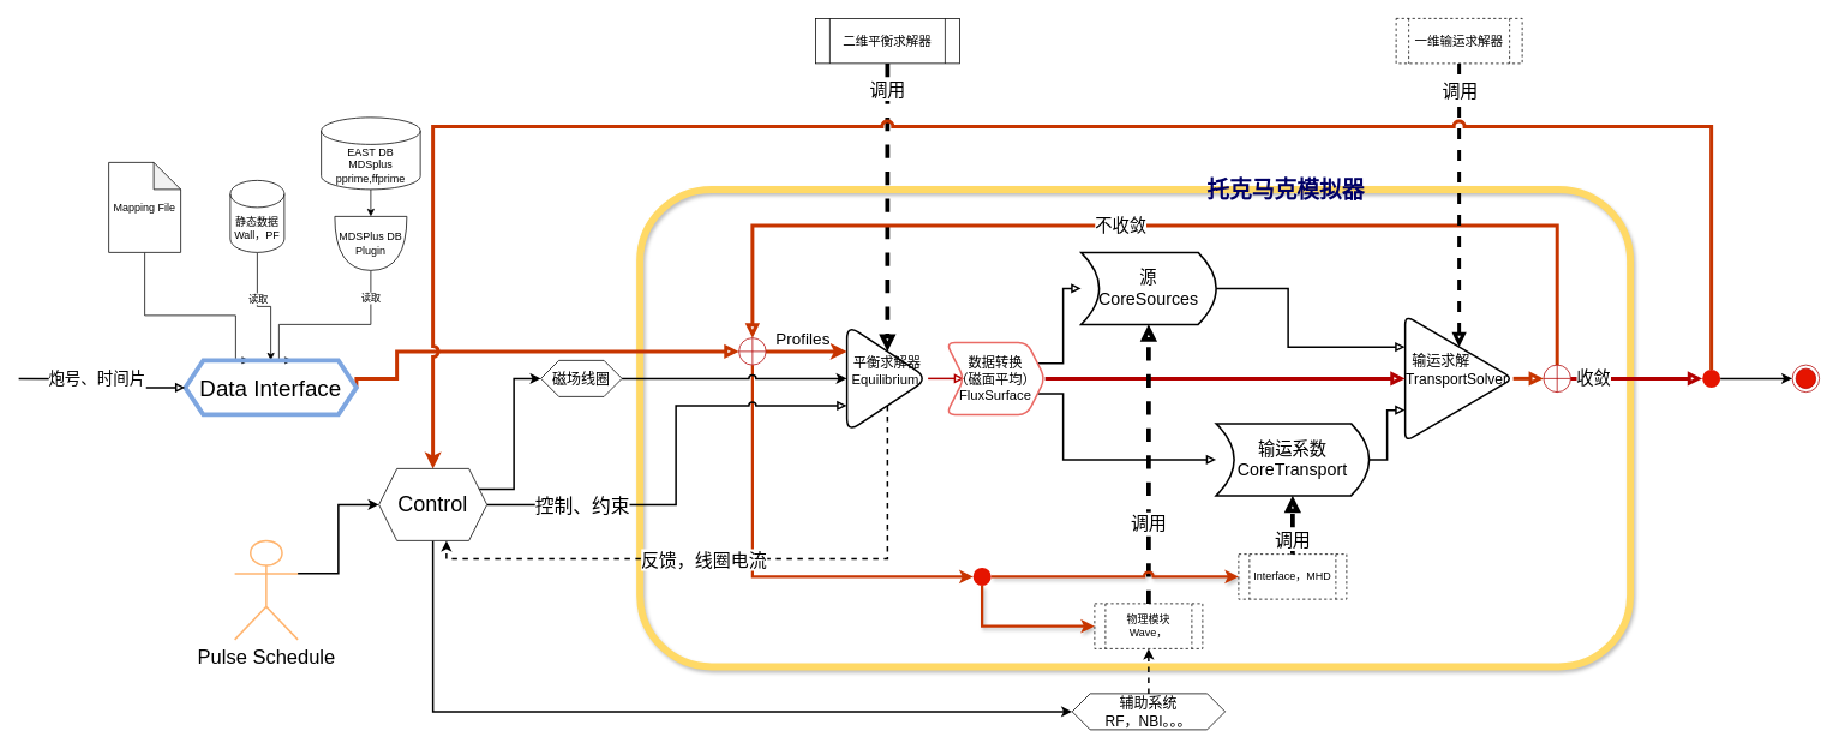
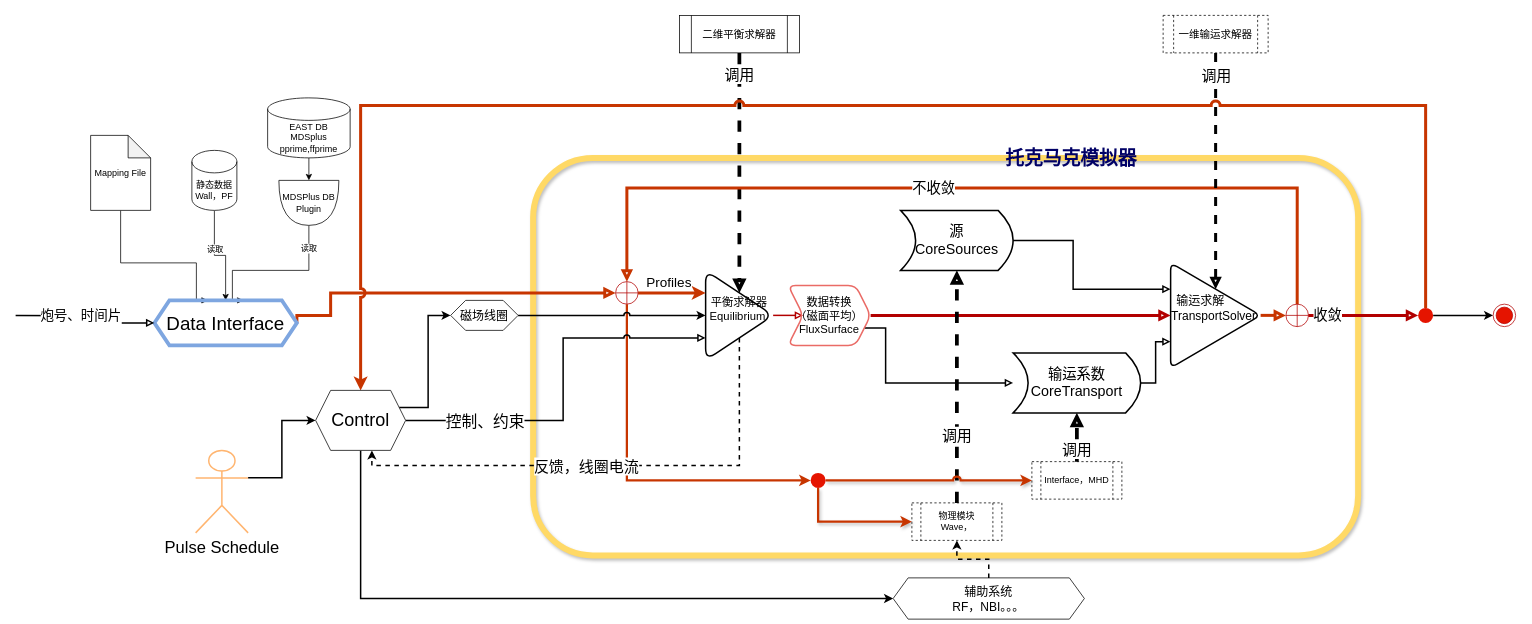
  <mxCell id="0" />
  <mxCell id="1" parent="0" />
  <mxCell id="2" value="" style="rounded=1;whiteSpace=wrap;html=1;shadow=1;sketch=0;strokeWidth=8;fillColor=none;strokeColor=#FFD966;" parent="1" vertex="1"><mxGeometry x="710" y="210" width="1100" height="530" as="geometry" /></mxCell>
  <mxCell id="3" style="edgeStyle=orthogonalEdgeStyle;rounded=0;orthogonalLoop=1;jettySize=auto;html=1;exitX=1;exitY=0.5;exitDx=0;exitDy=0;entryX=0;entryY=0.5;entryDx=0;entryDy=0;endArrow=block;endFill=0;strokeWidth=4;fillColor=#fa6800;strokeColor=#C73500;" parent="1" source="15" target="51" edge="1"><mxGeometry relative="1" as="geometry"><mxPoint x="875" y="420" as="targetPoint" /><Array as="points"><mxPoint x="440" y="420" /><mxPoint x="440" y="390" /></Array></mxGeometry></mxCell>
  <mxCell id="4" style="edgeStyle=orthogonalEdgeStyle;rounded=0;orthogonalLoop=1;jettySize=auto;html=1;exitX=0.5;exitY=1;exitDx=0;exitDy=0;entryX=0;entryY=0.5;entryDx=0;entryDy=0;startArrow=none;startFill=0;strokeWidth=3;fontSize=14;jumpStyle=arc;fillColor=#fa6800;strokeColor=#C73500;" edge="1" parent="1" source="51" target="67"><mxGeometry relative="1" as="geometry" /></mxCell>
  <mxCell id="5" style="edgeStyle=orthogonalEdgeStyle;rounded=0;orthogonalLoop=1;jettySize=auto;html=1;exitX=0.5;exitY=1;exitDx=0;exitDy=0;exitPerimeter=0;entryX=0.5;entryY=0;entryDx=0;entryDy=0;" parent="1" source="7" target="15" edge="1"><mxGeometry relative="1" as="geometry"><mxPoint x="265" y="390" as="targetPoint" /></mxGeometry></mxCell>
  <mxCell id="6" value="读取" style="edgeLabel;html=1;align=center;verticalAlign=middle;resizable=0;points=[];" parent="5" vertex="1" connectable="0"><mxGeometry x="-0.3" relative="1" as="geometry"><mxPoint y="4.71" as="offset" /></mxGeometry></mxCell>
  <mxCell id="7" value="静态数据&lt;br&gt;Wall，PF" style="shape=cylinder3;whiteSpace=wrap;html=1;boundedLbl=1;backgroundOutline=1;size=15;" parent="1" vertex="1"><mxGeometry x="255" y="200" width="60" height="80" as="geometry" /></mxCell>
  <mxCell id="8" style="edgeStyle=orthogonalEdgeStyle;rounded=0;orthogonalLoop=1;jettySize=auto;html=1;exitX=0.5;exitY=1;exitDx=0;exitDy=0;exitPerimeter=0;entryX=0;entryY=0.5;entryDx=0;entryDy=0;entryPerimeter=0;" parent="1" source="9" target="14" edge="1"><mxGeometry relative="1" as="geometry" /></mxCell>
  <mxCell id="9" value="EAST DB&lt;br&gt;MDSplus&lt;br&gt;pprime,ffprime" style="shape=cylinder3;whiteSpace=wrap;html=1;boundedLbl=1;backgroundOutline=1;size=15;" parent="1" vertex="1"><mxGeometry x="356" y="130" width="110" height="80" as="geometry" /></mxCell>
  <mxCell id="10" style="edgeStyle=orthogonalEdgeStyle;rounded=0;orthogonalLoop=1;jettySize=auto;html=1;exitX=0.5;exitY=1;exitDx=0;exitDy=0;exitPerimeter=0;entryX=0.375;entryY=0;entryDx=0;entryDy=0;endArrow=block;endFill=1;startArrow=none;startFill=0;" parent="1" source="11" target="15" edge="1"><mxGeometry relative="1" as="geometry"><mxPoint x="217.5" y="390" as="targetPoint" /><Array as="points"><mxPoint x="160" y="350" /><mxPoint x="261" y="350" /></Array></mxGeometry></mxCell>
  <mxCell id="11" value="Mapping File" style="shape=note;whiteSpace=wrap;html=1;backgroundOutline=1;darkOpacity=0.05;" parent="1" vertex="1"><mxGeometry x="120" y="180" width="80" height="100" as="geometry" /></mxCell>
  <mxCell id="12" style="edgeStyle=orthogonalEdgeStyle;rounded=0;orthogonalLoop=1;jettySize=auto;html=1;exitX=1;exitY=0.5;exitDx=0;exitDy=0;exitPerimeter=0;entryX=0.625;entryY=0;entryDx=0;entryDy=0;" parent="1" source="14" target="15" edge="1"><mxGeometry relative="1" as="geometry"><mxPoint x="312.5" y="390" as="targetPoint" /><Array as="points"><mxPoint x="411" y="360" /><mxPoint x="309" y="360" /></Array></mxGeometry></mxCell>
  <mxCell id="13" value="读取" style="edgeLabel;html=1;align=center;verticalAlign=middle;resizable=0;points=[];" parent="12" vertex="1" connectable="0"><mxGeometry x="-0.469" relative="1" as="geometry"><mxPoint x="-0.05" y="-27.06" as="offset" /></mxGeometry></mxCell>
  <mxCell id="14" value="MDSPlus DB &lt;br&gt;Plugin" style="shape=or;whiteSpace=wrap;html=1;rotation=0;direction=south;" parent="1" vertex="1"><mxGeometry x="371" y="240" width="80" height="60" as="geometry" /></mxCell>
  <mxCell id="15" value="&lt;font style=&quot;font-size: 25px&quot;&gt;Data Interface&lt;/font&gt;" style="shape=hexagon;perimeter=hexagonPerimeter2;whiteSpace=wrap;html=1;fixedSize=1;fillColor=none;strokeColor=#7EA6E0;strokeWidth=5;" parent="1" vertex="1"><mxGeometry x="205" y="400" width="190" height="60" as="geometry" /></mxCell>
  <mxCell id="16" style="edgeStyle=orthogonalEdgeStyle;rounded=0;orthogonalLoop=1;jettySize=auto;html=1;exitX=1;exitY=0.5;exitDx=0;exitDy=0;entryX=0;entryY=0.5;entryDx=0;entryDy=0;endArrow=block;endFill=0;strokeWidth=2;fillColor=#e51400;strokeColor=#B20000;" parent="1" source="19" target="27" edge="1"><mxGeometry relative="1" as="geometry"><Array as="points"><mxPoint x="1050" y="420" /><mxPoint x="1050" y="420" /></Array></mxGeometry></mxCell>
  <mxCell id="17" style="edgeStyle=orthogonalEdgeStyle;rounded=0;orthogonalLoop=1;jettySize=auto;html=1;exitX=0.5;exitY=1;exitDx=0;exitDy=0;entryX=0.625;entryY=1;entryDx=0;entryDy=0;strokeWidth=2;dashed=1;" edge="1" parent="1" source="19" target="60"><mxGeometry relative="1" as="geometry"><Array as="points"><mxPoint x="985" y="620" /><mxPoint x="495" y="620" /></Array></mxGeometry></mxCell>
  <mxCell id="18" value="反馈，线圈电流" style="edgeLabel;html=1;align=center;verticalAlign=middle;resizable=0;points=[];fontSize=20;" vertex="1" connectable="0" parent="17"><mxGeometry x="0.001" y="5" relative="1" as="geometry"><mxPoint x="-35" y="-5" as="offset" /></mxGeometry></mxCell>
  <mxCell id="19" value="&lt;font style=&quot;font-size: 15px&quot;&gt;平衡求解器&lt;br&gt;Equilibrium&amp;nbsp; &amp;nbsp;&amp;nbsp;&lt;/font&gt;" style="triangle;whiteSpace=wrap;html=1;rounded=1;sketch=0;shadow=0;fillColor=none;strokeWidth=2;arcSize=32;" parent="1" vertex="1"><mxGeometry x="940" y="360" width="90" height="120" as="geometry" /></mxCell>
  <mxCell id="20" value="调用" style="edgeStyle=orthogonalEdgeStyle;rounded=0;orthogonalLoop=1;jettySize=auto;html=1;exitX=0.5;exitY=1;exitDx=0;exitDy=0;endArrow=block;endFill=0;dashed=1;strokeWidth=5;fontSize=20;" parent="1" source="21" target="19" edge="1"><mxGeometry x="-0.812" relative="1" as="geometry"><mxPoint y="-1" as="offset" /></mxGeometry></mxCell>
  <mxCell id="21" value="&lt;font style=&quot;font-size: 14px&quot;&gt;二维平衡求解器&lt;/font&gt;" style="shape=process;whiteSpace=wrap;html=1;backgroundOutline=1;" parent="1" vertex="1"><mxGeometry x="905" y="20" width="160" height="50" as="geometry" /></mxCell>
  <mxCell id="22" style="edgeStyle=orthogonalEdgeStyle;rounded=0;orthogonalLoop=1;jettySize=auto;html=1;exitX=1;exitY=0.5;exitDx=0;exitDy=0;endArrow=block;endFill=0;strokeWidth=4;entryX=0;entryY=0.5;entryDx=0;entryDy=0;fillColor=#fa6800;strokeColor=#C73500;" parent="1" source="23" target="52" edge="1"><mxGeometry relative="1" as="geometry"><mxPoint x="1704.6" y="420" as="targetPoint" /></mxGeometry></mxCell>
  <mxCell id="23" value="&lt;font style=&quot;font-size: 16px&quot;&gt;输运求解&amp;nbsp; &amp;nbsp; &amp;nbsp; &amp;nbsp; &amp;nbsp;&lt;br style=&quot;font-size: 16px&quot;&gt;TransportSolver&amp;nbsp; &amp;nbsp; &amp;nbsp;&lt;/font&gt;" style="triangle;whiteSpace=wrap;html=1;rounded=1;sketch=0;shadow=0;strokeWidth=2;fillColor=none;fontSize=16;" parent="1" vertex="1"><mxGeometry x="1560" y="350" width="120" height="140" as="geometry" /></mxCell>
  <mxCell id="24" style="edgeStyle=orthogonalEdgeStyle;rounded=0;orthogonalLoop=1;jettySize=auto;html=1;exitX=1;exitY=0.5;exitDx=0;exitDy=0;endArrow=block;endFill=0;strokeWidth=4;entryX=0;entryY=0.5;entryDx=0;entryDy=0;fillColor=#e51400;strokeColor=#B20000;" parent="1" source="27" target="23" edge="1"><mxGeometry relative="1" as="geometry"><mxPoint x="1420" y="400" as="targetPoint" /></mxGeometry></mxCell>
- <mxCell id="25" style="edgeStyle=orthogonalEdgeStyle;rounded=0;orthogonalLoop=1;jettySize=auto;html=1;endArrow=block;endFill=0;strokeWidth=2;fontSize=19;entryX=0;entryY=0.5;entryDx=0;entryDy=0;exitX=1;exitY=0.25;exitDx=0;exitDy=0;" parent="1" source="27" target="34" edge="1"><mxGeometry relative="1" as="geometry"><mxPoint x="1160" y="360" as="sourcePoint" /><mxPoint x="1180" y="470" as="targetPoint" /></mxGeometry></mxCell>
  <mxCell id="26" style="edgeStyle=orthogonalEdgeStyle;rounded=0;orthogonalLoop=1;jettySize=auto;html=1;exitX=1;exitY=0.75;exitDx=0;exitDy=0;entryX=0;entryY=0.5;entryDx=0;entryDy=0;endArrow=block;endFill=0;strokeWidth=2;fontSize=19;" parent="1" source="27" target="36" edge="1"><mxGeometry relative="1" as="geometry"><Array as="points"><mxPoint x="1180" y="437" /><mxPoint x="1180" y="510" /></Array></mxGeometry></mxCell>
  <mxCell id="27" value="数据转换&lt;br style=&quot;font-size: 15px;&quot;&gt;（磁面平均）&lt;br style=&quot;font-size: 15px;&quot;&gt;FluxSurface" style="shape=step;perimeter=stepPerimeter;whiteSpace=wrap;html=1;fixedSize=1;rounded=1;shadow=0;sketch=0;fillColor=none;strokeWidth=2;fontSize=15;strokeColor=#EA6B66;" parent="1" vertex="1"><mxGeometry x="1050" y="380" width="110" height="80" as="geometry" /></mxCell>
  <mxCell id="28" style="edgeStyle=orthogonalEdgeStyle;rounded=0;orthogonalLoop=1;jettySize=auto;html=1;exitX=0.5;exitY=0;exitDx=0;exitDy=0;entryX=0.5;entryY=0;entryDx=0;entryDy=0;endArrow=block;endFill=0;strokeWidth=4;fillColor=#fa6800;strokeColor=#C73500;" parent="1" source="52" target="51" edge="1"><mxGeometry relative="1" as="geometry"><Array as="points"><mxPoint x="1729" y="250" /><mxPoint x="835" y="250" /></Array><mxPoint x="1728.75" y="401.25" as="sourcePoint" /><mxPoint x="893.75" y="401.25" as="targetPoint" /></mxGeometry></mxCell>
  <mxCell id="29" value="不收敛" style="edgeLabel;html=1;align=center;verticalAlign=middle;resizable=0;points=[];fontSize=19;" parent="28" vertex="1" connectable="0"><mxGeometry x="0.153" y="5" relative="1" as="geometry"><mxPoint x="36.95" y="-5" as="offset" /></mxGeometry></mxCell>
  <mxCell id="30" style="edgeStyle=orthogonalEdgeStyle;rounded=0;orthogonalLoop=1;jettySize=auto;html=1;exitX=1;exitY=0.5;exitDx=0;exitDy=0;endArrow=block;endFill=0;strokeWidth=4;entryX=0;entryY=0.5;entryDx=0;entryDy=0;fillColor=#e51400;strokeColor=#B20000;" parent="1" source="52" edge="1" target="55"><mxGeometry relative="1" as="geometry"><mxPoint x="1870" y="420" as="targetPoint" /><mxPoint x="1747.5" y="420" as="sourcePoint" /></mxGeometry></mxCell>
  <mxCell id="31" value="收敛" style="edgeLabel;html=1;align=center;verticalAlign=middle;resizable=0;points=[];fontSize=19;" parent="30" vertex="1" connectable="0"><mxGeometry x="-0.227" y="-1" relative="1" as="geometry"><mxPoint x="-31.9" y="-1" as="offset" /></mxGeometry></mxCell>
  <mxCell id="32" value="物理模块&lt;br&gt;Wave，" style="shape=process;whiteSpace=wrap;html=1;backgroundOutline=1;dashed=1;" parent="1" vertex="1"><mxGeometry x="1215" y="670" width="120" height="50" as="geometry" /></mxCell>
  <mxCell id="33" style="edgeStyle=orthogonalEdgeStyle;rounded=0;orthogonalLoop=1;jettySize=auto;html=1;exitX=1;exitY=0.5;exitDx=0;exitDy=0;entryX=0;entryY=0.25;entryDx=0;entryDy=0;endArrow=block;endFill=0;strokeWidth=2;fontSize=19;" parent="1" source="34" target="23" edge="1"><mxGeometry relative="1" as="geometry"><Array as="points"><mxPoint x="1430" y="320" /><mxPoint x="1430" y="385" /></Array></mxGeometry></mxCell>
  <mxCell id="34" value="源&lt;br&gt;CoreSources" style="shape=dataStorage;whiteSpace=wrap;html=1;fixedSize=1;rounded=1;shadow=0;sketch=0;strokeColor=#000000;strokeWidth=2;fontSize=19;rotation=0;fillColor=none;flipV=1;flipH=1;" parent="1" vertex="1"><mxGeometry x="1200" y="280" width="150" height="80" as="geometry" /></mxCell>
  <mxCell id="35" style="edgeStyle=orthogonalEdgeStyle;rounded=0;orthogonalLoop=1;jettySize=auto;html=1;exitX=1;exitY=0.5;exitDx=0;exitDy=0;entryX=0;entryY=0.75;entryDx=0;entryDy=0;endArrow=block;endFill=0;strokeWidth=2;fontSize=19;" parent="1" source="36" target="23" edge="1"><mxGeometry relative="1" as="geometry" /></mxCell>
  <mxCell id="36" value="输运系数&lt;br&gt;CoreTransport" style="shape=dataStorage;whiteSpace=wrap;html=1;fixedSize=1;rounded=1;shadow=0;sketch=0;strokeColor=#000000;strokeWidth=2;fontSize=19;rotation=0;fillColor=none;flipV=1;flipH=1;" parent="1" vertex="1"><mxGeometry x="1350" y="470" width="170" height="80" as="geometry" /></mxCell>
  <mxCell id="37" value="Interface，MHD" style="shape=process;whiteSpace=wrap;html=1;backgroundOutline=1;dashed=1;" parent="1" vertex="1"><mxGeometry x="1375" y="615" width="120" height="50" as="geometry" /></mxCell>
  <mxCell id="38" style="edgeStyle=orthogonalEdgeStyle;rounded=0;orthogonalLoop=1;jettySize=auto;html=1;endArrow=block;endFill=0;strokeWidth=4;fontSize=20;dashed=1;" parent="1" source="40" target="23" edge="1"><mxGeometry relative="1" as="geometry" /></mxCell>
  <mxCell id="39" value="调用" style="edgeLabel;html=1;align=center;verticalAlign=middle;resizable=0;points=[];fontSize=20;" parent="38" vertex="1" connectable="0"><mxGeometry x="-0.263" y="-2" relative="1" as="geometry"><mxPoint x="2" y="-86.47" as="offset" /></mxGeometry></mxCell>
  <mxCell id="40" value="一维输运求解器" style="shape=process;whiteSpace=wrap;html=1;backgroundOutline=1;dashed=1;fontSize=14;" parent="1" vertex="1"><mxGeometry x="1550" y="20" width="140" height="50" as="geometry" /></mxCell>
  <mxCell id="41" value="调用" style="edgeStyle=orthogonalEdgeStyle;rounded=0;orthogonalLoop=1;jettySize=auto;html=1;exitX=0.5;exitY=0;exitDx=0;exitDy=0;endArrow=block;endFill=0;dashed=1;strokeWidth=5;entryX=0.5;entryY=1;entryDx=0;entryDy=0;fontSize=20;" parent="1" source="32" target="34" edge="1"><mxGeometry x="-0.419" relative="1" as="geometry"><mxPoint x="1260" y="640" as="sourcePoint" /><mxPoint x="1260" y="420" as="targetPoint" /><mxPoint as="offset" /></mxGeometry></mxCell>
  <mxCell id="42" value="调用" style="edgeStyle=orthogonalEdgeStyle;rounded=0;orthogonalLoop=1;jettySize=auto;html=1;exitX=0.5;exitY=0;exitDx=0;exitDy=0;endArrow=block;endFill=0;dashed=1;strokeWidth=5;entryX=0.5;entryY=1;entryDx=0;entryDy=0;fontSize=20;" parent="1" target="36" edge="1" source="37"><mxGeometry x="-0.502" relative="1" as="geometry"><mxPoint x="1434.5" y="670" as="sourcePoint" /><mxPoint x="1434.5" y="360" as="targetPoint" /><mxPoint as="offset" /></mxGeometry></mxCell>
  <mxCell id="43" value="&lt;font style=&quot;font-size: 25px&quot; color=&quot;#000066&quot;&gt;&lt;b&gt;托克马克模拟器&lt;/b&gt;&lt;/font&gt;" style="text;html=1;strokeColor=none;fillColor=none;align=center;verticalAlign=middle;whiteSpace=wrap;rounded=0;shadow=0;sketch=0;fontSize=16;" parent="1" vertex="1"><mxGeometry x="1315" y="180" width="225" height="60" as="geometry" /></mxCell>
  <mxCell id="44" style="edgeStyle=orthogonalEdgeStyle;rounded=0;orthogonalLoop=1;jettySize=auto;html=1;entryX=0;entryY=0.5;entryDx=0;entryDy=0;endArrow=block;endFill=0;strokeWidth=2;" parent="1" target="15" edge="1"><mxGeometry relative="1" as="geometry"><mxPoint x="20" y="420" as="sourcePoint" /><mxPoint x="155" y="419.5" as="targetPoint" /></mxGeometry></mxCell>
  <mxCell id="45" value="炮号、时间片" style="edgeLabel;html=1;align=center;verticalAlign=middle;resizable=0;points=[];fontSize=18;" parent="44" vertex="1" connectable="0"><mxGeometry x="-0.236" y="4" relative="1" as="geometry"><mxPoint x="12.35" y="4" as="offset" /></mxGeometry></mxCell>
  <mxCell id="46" style="edgeStyle=orthogonalEdgeStyle;rounded=0;orthogonalLoop=1;jettySize=auto;html=1;exitX=1;exitY=0.5;exitDx=0;exitDy=0;entryX=0;entryY=0.75;entryDx=0;entryDy=0;startArrow=none;startFill=0;endArrow=block;endFill=0;strokeWidth=2;fontSize=18;fontColor=#7EA6E0;jumpStyle=arc;" parent="1" source="60" target="19" edge="1"><mxGeometry relative="1" as="geometry"><mxPoint x="680" y="600" as="sourcePoint" /><Array as="points"><mxPoint x="750" y="560" /><mxPoint x="750" y="450" /></Array><mxPoint x="695" y="490" as="targetPoint" /></mxGeometry></mxCell>
  <mxCell id="47" value="&lt;font style=&quot;font-size: 21px&quot; color=&quot;#000000&quot;&gt;控制、约束&lt;/font&gt;" style="edgeLabel;html=1;align=center;verticalAlign=middle;resizable=0;points=[];fontSize=18;fontColor=#7EA6E0;" parent="46" vertex="1" connectable="0"><mxGeometry x="-0.369" y="-1" relative="1" as="geometry"><mxPoint x="-56" y="-1" as="offset" /></mxGeometry></mxCell>
  <mxCell id="48" value="&lt;span style=&quot;color: rgb(0 , 0 , 0) ; font-size: 22px&quot;&gt;Pulse Schedule&lt;/span&gt;" style="shape=umlActor;verticalLabelPosition=bottom;verticalAlign=top;html=1;outlineConnect=0;rounded=1;shadow=0;sketch=0;strokeWidth=2;fillColor=none;fontSize=18;fontColor=#7EA6E0;strokeColor=#FFB570;" parent="1" vertex="1"><mxGeometry x="260" y="600" width="70" height="110" as="geometry" /></mxCell>
  <mxCell id="49" style="edgeStyle=orthogonalEdgeStyle;rounded=0;orthogonalLoop=1;jettySize=auto;html=1;exitX=1;exitY=0.5;exitDx=0;exitDy=0;entryX=0;entryY=0.25;entryDx=0;entryDy=0;strokeWidth=4;fillColor=#fa6800;strokeColor=#C73500;" edge="1" parent="1" source="51" target="19"><mxGeometry relative="1" as="geometry" /></mxCell>
  <mxCell id="50" value="&lt;font style=&quot;font-size: 18px&quot;&gt;Profiles&lt;/font&gt;" style="edgeLabel;html=1;align=center;verticalAlign=middle;resizable=0;points=[];" vertex="1" connectable="0" parent="49"><mxGeometry x="-0.244" relative="1" as="geometry"><mxPoint x="6" y="-15" as="offset" /></mxGeometry></mxCell>
  <mxCell id="51" value="" style="shape=orEllipse;perimeter=ellipsePerimeter;whiteSpace=wrap;html=1;backgroundOutline=1;strokeColor=#B20000;fontColor=#ffffff;fillColor=none;" vertex="1" parent="1"><mxGeometry x="820" y="375" width="30" height="30" as="geometry" /></mxCell>
  <mxCell id="52" value="" style="shape=orEllipse;perimeter=ellipsePerimeter;whiteSpace=wrap;html=1;backgroundOutline=1;strokeColor=#B20000;fontColor=#ffffff;fillColor=none;" vertex="1" parent="1"><mxGeometry x="1713.75" y="405" width="30" height="30" as="geometry" /></mxCell>
  <mxCell id="53" value="" style="edgeStyle=orthogonalEdgeStyle;rounded=0;orthogonalLoop=1;jettySize=auto;html=1;strokeWidth=2;entryX=0;entryY=0.5;entryDx=0;entryDy=0;" edge="1" parent="1" source="55" target="56"><mxGeometry relative="1" as="geometry"><mxPoint x="1990" y="420" as="targetPoint" /></mxGeometry></mxCell>
  <mxCell id="54" style="edgeStyle=orthogonalEdgeStyle;rounded=0;orthogonalLoop=1;jettySize=auto;html=1;exitX=0.5;exitY=0;exitDx=0;exitDy=0;strokeWidth=4;entryX=0.5;entryY=0;entryDx=0;entryDy=0;jumpStyle=arc;fillColor=#fa6800;strokeColor=#C73500;" edge="1" parent="1" source="55" target="60"><mxGeometry relative="1" as="geometry"><mxPoint x="695" y="460" as="targetPoint" /><Array as="points"><mxPoint x="1900" y="140" /><mxPoint x="480" y="140" /></Array></mxGeometry></mxCell>
  <mxCell id="55" value="" style="ellipse;fillColor=#e51400;fontColor=#ffffff;strokeColor=none;" vertex="1" parent="1"><mxGeometry x="1890" y="410" width="20" height="20" as="geometry" /></mxCell>
  <mxCell id="56" value="" style="ellipse;html=1;shape=endState;fillColor=#e51400;strokeColor=#B20000;fontColor=#ffffff;" vertex="1" parent="1"><mxGeometry x="1990" y="405" width="30" height="30" as="geometry" /></mxCell>
  <mxCell id="57" style="edgeStyle=orthogonalEdgeStyle;rounded=0;orthogonalLoop=1;jettySize=auto;html=1;exitX=1;exitY=0.333;exitDx=0;exitDy=0;strokeWidth=2;entryX=0;entryY=0.5;entryDx=0;entryDy=0;exitPerimeter=0;" edge="1" parent="1" source="48" target="60"><mxGeometry relative="1" as="geometry"><mxPoint x="600" y="660" as="targetPoint" /><mxPoint x="440" y="540" as="sourcePoint" /></mxGeometry></mxCell>
  <mxCell id="58" style="edgeStyle=orthogonalEdgeStyle;rounded=0;orthogonalLoop=1;jettySize=auto;html=1;exitX=1;exitY=0.25;exitDx=0;exitDy=0;entryX=0;entryY=0.5;entryDx=0;entryDy=0;strokeWidth=2;" edge="1" parent="1" source="60" target="62"><mxGeometry relative="1" as="geometry" /></mxCell>
  <mxCell id="59" style="edgeStyle=orthogonalEdgeStyle;rounded=0;orthogonalLoop=1;jettySize=auto;html=1;exitX=0.5;exitY=1;exitDx=0;exitDy=0;entryX=0;entryY=0.5;entryDx=0;entryDy=0;strokeWidth=2;" edge="1" parent="1" source="60" target="64"><mxGeometry relative="1" as="geometry" /></mxCell>
  <mxCell id="60" value="&lt;font style=&quot;font-size: 24px&quot;&gt;Control&lt;/font&gt;" style="shape=hexagon;perimeter=hexagonPerimeter2;whiteSpace=wrap;html=1;fixedSize=1;" vertex="1" parent="1"><mxGeometry x="420" y="520" width="120" height="80" as="geometry" /></mxCell>
  <mxCell id="61" style="edgeStyle=orthogonalEdgeStyle;rounded=0;orthogonalLoop=1;jettySize=auto;html=1;exitX=1;exitY=0.5;exitDx=0;exitDy=0;entryX=0;entryY=0.5;entryDx=0;entryDy=0;strokeWidth=2;jumpStyle=arc;" edge="1" parent="1" source="62" target="19"><mxGeometry relative="1" as="geometry" /></mxCell>
  <mxCell id="62" value="&lt;font style=&quot;font-size: 16px&quot;&gt;磁场线圈&lt;/font&gt;" style="shape=hexagon;perimeter=hexagonPerimeter2;whiteSpace=wrap;html=1;fixedSize=1;" vertex="1" parent="1"><mxGeometry x="600" y="400" width="90" height="40" as="geometry" /></mxCell>
  <mxCell id="63" style="edgeStyle=orthogonalEdgeStyle;rounded=0;orthogonalLoop=1;jettySize=auto;html=1;exitX=0.5;exitY=0;exitDx=0;exitDy=0;entryX=0.5;entryY=1;entryDx=0;entryDy=0;strokeWidth=2;dashed=1;" edge="1" parent="1" source="64" target="32"><mxGeometry relative="1" as="geometry" /></mxCell>
- <mxCell id="64" value="&lt;font style=&quot;font-size: 16px&quot;&gt;辅助系统&lt;br&gt;RF，NBI。。。&lt;/font&gt;" style="shape=hexagon;perimeter=hexagonPerimeter2;whiteSpace=wrap;html=1;fixedSize=1;" vertex="1" parent="1"><mxGeometry x="1190" y="770" width="170" height="40" as="geometry" /></mxCell>
+ <mxCell id="64" value="&lt;font style=&quot;font-size: 16px&quot;&gt;辅助系统&lt;br&gt;RF，NBI。。。&lt;/font&gt;" style="shape=hexagon;perimeter=hexagonPerimeter2;whiteSpace=wrap;html=1;fixedSize=1;" vertex="1" parent="1"><mxGeometry x="1190" y="770" width="255" height="55" as="geometry" /></mxCell>
  <mxCell id="65" style="edgeStyle=orthogonalEdgeStyle;rounded=0;jumpStyle=arc;orthogonalLoop=1;jettySize=auto;html=1;exitX=0.5;exitY=1;exitDx=0;exitDy=0;entryX=0;entryY=0.5;entryDx=0;entryDy=0;shadow=1;startArrow=none;startFill=0;strokeWidth=3;fontSize=14;fillColor=#fa6800;strokeColor=#C73500;" edge="1" parent="1" source="67" target="32"><mxGeometry relative="1" as="geometry" /></mxCell>
  <mxCell id="66" style="edgeStyle=orthogonalEdgeStyle;rounded=0;jumpStyle=arc;orthogonalLoop=1;jettySize=auto;html=1;exitX=1;exitY=0.5;exitDx=0;exitDy=0;entryX=0;entryY=0.5;entryDx=0;entryDy=0;shadow=1;startArrow=none;startFill=0;strokeWidth=3;fontSize=14;fillColor=#fa6800;strokeColor=#C73500;" edge="1" parent="1" source="67" target="37"><mxGeometry relative="1" as="geometry" /></mxCell>
  <mxCell id="67" value="" style="ellipse;fillColor=#e51400;fontSize=14;fontColor=#ffffff;strokeColor=none;" vertex="1" parent="1"><mxGeometry x="1080" y="630" width="20" height="20" as="geometry" /></mxCell>
